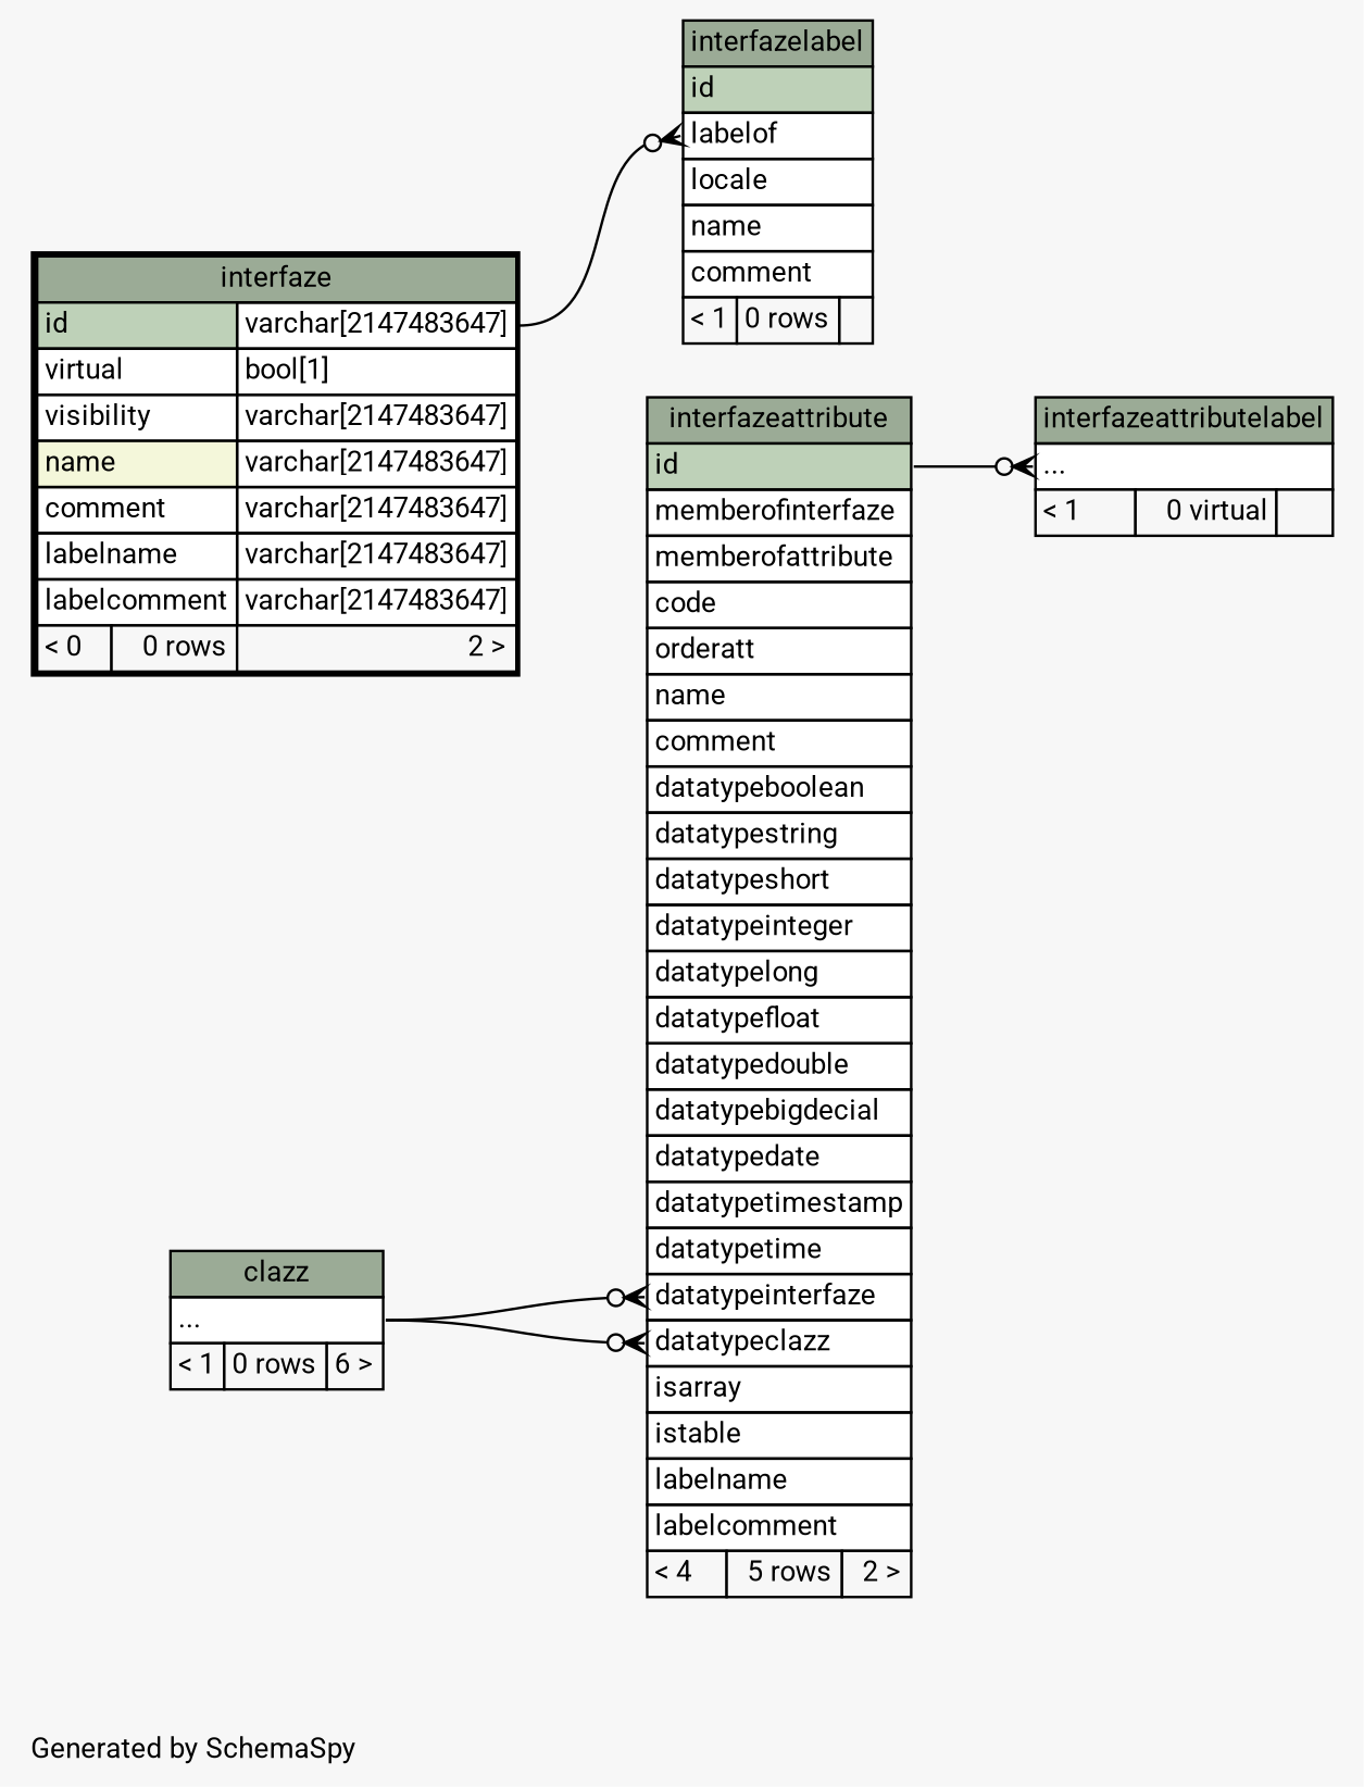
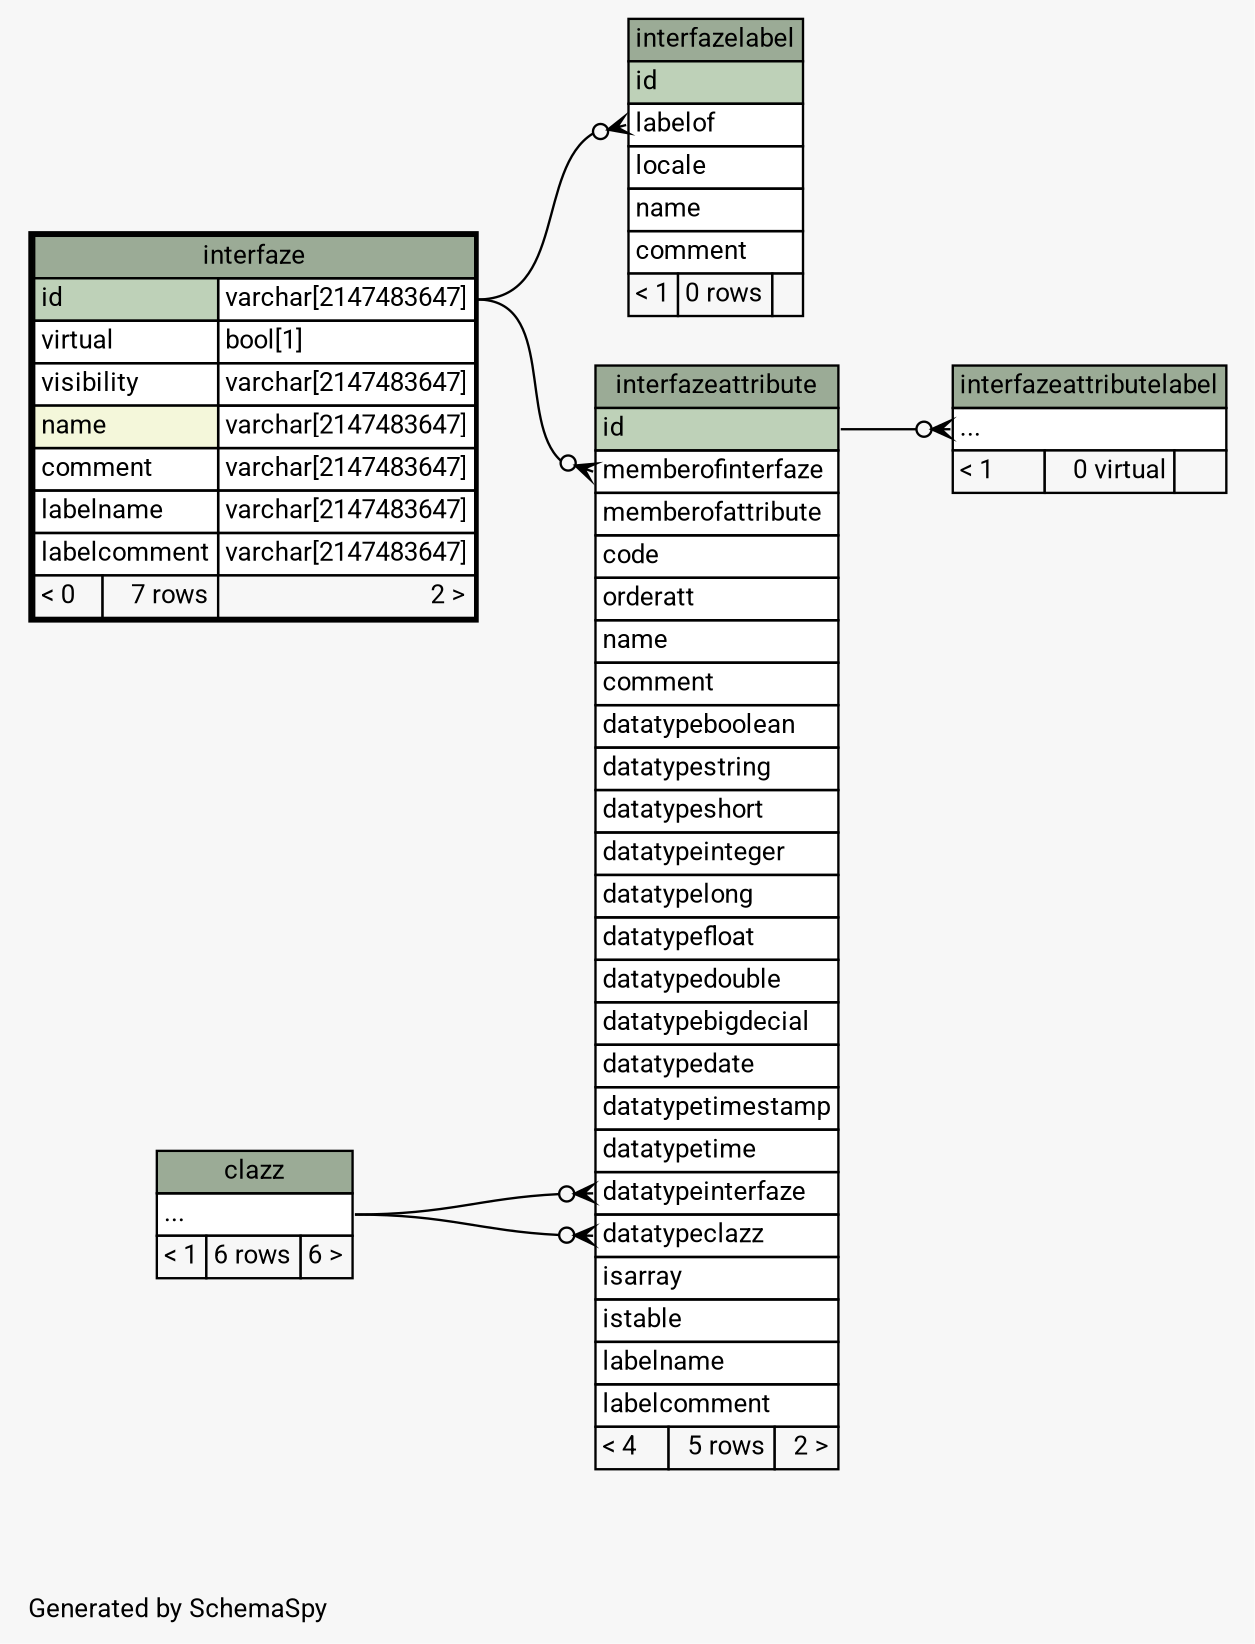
  digraph {
    bgcolor="#f7f7f7"
    fontname=Roboto
    fontsize=11
    label="\nGenerated by SchemaSpy"
    labeljust=l
    nodesep=0.18
    rankdir=RL
    ranksep=0.46
    node [fontname=Roboto fontsize=11 shape=plaintext]
    edge [arrowhead=none arrowsize=0.8 arrowtail=crowodot dir=back fontname=Roboto headport="elipses:e"]
    n1 [label=<     <TABLE BORDER="0" CELLBORDER="1" CELLSPACING="0" BGCOLOR="#ffffff">       <TR><TD COLSPAN="3" BGCOLOR="#9bab96" ALIGN="CENTER">interfazeattribute</TD></TR>       <TR><TD PORT="id" COLSPAN="3" BGCOLOR="#bed1b8" ALIGN="LEFT">id</TD></TR>       <TR><TD PORT="memberofinterfaze" COLSPAN="3" ALIGN="LEFT">memberofinterfaze</TD></TR>       <TR><TD PORT="memberofattribute" COLSPAN="3" ALIGN="LEFT">memberofattribute</TD></TR>       <TR><TD PORT="code" COLSPAN="3" ALIGN="LEFT">code</TD></TR>       <TR><TD PORT="orderatt" COLSPAN="3" ALIGN="LEFT">orderatt</TD></TR>       <TR><TD PORT="name" COLSPAN="3" ALIGN="LEFT">name</TD></TR>       <TR><TD PORT="comment" COLSPAN="3" ALIGN="LEFT">comment</TD></TR>       <TR><TD PORT="datatypeboolean" COLSPAN="3" ALIGN="LEFT">datatypeboolean</TD></TR>       <TR><TD PORT="datatypestring" COLSPAN="3" ALIGN="LEFT">datatypestring</TD></TR>       <TR><TD PORT="datatypeshort" COLSPAN="3" ALIGN="LEFT">datatypeshort</TD></TR>       <TR><TD PORT="datatypeinteger" COLSPAN="3" ALIGN="LEFT">datatypeinteger</TD></TR>       <TR><TD PORT="datatypelong" COLSPAN="3" ALIGN="LEFT">datatypelong</TD></TR>       <TR><TD PORT="datatypefloat" COLSPAN="3" ALIGN="LEFT">datatypefloat</TD></TR>       <TR><TD PORT="datatypedouble" COLSPAN="3" ALIGN="LEFT">datatypedouble</TD></TR>       <TR><TD PORT="datatypebigdecial" COLSPAN="3" ALIGN="LEFT">datatypebigdecial</TD></TR>       <TR><TD PORT="datatypedate" COLSPAN="3" ALIGN="LEFT">datatypedate</TD></TR>       <TR><TD PORT="datatypetimestamp" COLSPAN="3" ALIGN="LEFT">datatypetimestamp</TD></TR>       <TR><TD PORT="datatypetime" COLSPAN="3" ALIGN="LEFT">datatypetime</TD></TR>       <TR><TD PORT="datatypeinterfaze" COLSPAN="3" ALIGN="LEFT">datatypeinterfaze</TD></TR>       <TR><TD PORT="datatypeclazz" COLSPAN="3" ALIGN="LEFT">datatypeclazz</TD></TR>       <TR><TD PORT="isarray" COLSPAN="3" ALIGN="LEFT">isarray</TD></TR>       <TR><TD PORT="istable" COLSPAN="3" ALIGN="LEFT">istable</TD></TR>       <TR><TD PORT="labelname" COLSPAN="3" ALIGN="LEFT">labelname</TD></TR>       <TR><TD PORT="labelcomment" COLSPAN="3" ALIGN="LEFT">labelcomment</TD></TR>       <TR><TD ALIGN="LEFT" BGCOLOR="#f7f7f7">&lt; 4</TD><TD ALIGN="RIGHT" BGCOLOR="#f7f7f7">5 rows</TD><TD ALIGN="RIGHT" BGCOLOR="#f7f7f7">2 &gt;</TD></TR>     </TABLE>>]
-   n2 [label=<     <TABLE BORDER="0" CELLBORDER="1" CELLSPACING="0" BGCOLOR="#ffffff">       <TR><TD COLSPAN="3" BGCOLOR="#9bab96" ALIGN="CENTER">clazz</TD></TR>       <TR><TD PORT="elipses" COLSPAN="3" ALIGN="LEFT">...</TD></TR>       <TR><TD ALIGN="LEFT" BGCOLOR="#f7f7f7">&lt; 1</TD><TD ALIGN="RIGHT" BGCOLOR="#f7f7f7">0 rows</TD><TD ALIGN="RIGHT" BGCOLOR="#f7f7f7">6 &gt;</TD></TR>     </TABLE>>]
-   n3 [label=<     <TABLE BORDER="2" CELLBORDER="1" CELLSPACING="0" BGCOLOR="#ffffff">       <TR><TD COLSPAN="3" BGCOLOR="#9bab96" ALIGN="CENTER">interfaze</TD></TR>       <TR><TD PORT="id" COLSPAN="2" BGCOLOR="#bed1b8" ALIGN="LEFT">id</TD><TD PORT="id.type" ALIGN="LEFT">varchar[2147483647]</TD></TR>       <TR><TD PORT="virtual" COLSPAN="2" ALIGN="LEFT">virtual</TD><TD PORT="virtual.type" ALIGN="LEFT">bool[1]</TD></TR>       <TR><TD PORT="visibility" COLSPAN="2" ALIGN="LEFT">visibility</TD><TD PORT="visibility.type" ALIGN="LEFT">varchar[2147483647]</TD></TR>       <TR><TD PORT="name" COLSPAN="2" BGCOLOR="#f4f7da" ALIGN="LEFT">name</TD><TD PORT="name.type" ALIGN="LEFT">varchar[2147483647]</TD></TR>       <TR><TD PORT="comment" COLSPAN="2" ALIGN="LEFT">comment</TD><TD PORT="comment.type" ALIGN="LEFT">varchar[2147483647]</TD></TR>       <TR><TD PORT="labelname" COLSPAN="2" ALIGN="LEFT">labelname</TD><TD PORT="labelname.type" ALIGN="LEFT">varchar[2147483647]</TD></TR>       <TR><TD PORT="labelcomment" COLSPAN="2" ALIGN="LEFT">labelcomment</TD><TD PORT="labelcomment.type" ALIGN="LEFT">varchar[2147483647]</TD></TR>       <TR><TD ALIGN="LEFT" BGCOLOR="#f7f7f7">&lt; 0</TD><TD ALIGN="RIGHT" BGCOLOR="#f7f7f7">0 rows</TD><TD ALIGN="RIGHT" BGCOLOR="#f7f7f7">2 &gt;</TD></TR>     </TABLE>>]
+   n2 [label=<     <TABLE BORDER="0" CELLBORDER="1" CELLSPACING="0" BGCOLOR="#ffffff">       <TR><TD COLSPAN="3" BGCOLOR="#9bab96" ALIGN="CENTER">clazz</TD></TR>       <TR><TD PORT="elipses" COLSPAN="3" ALIGN="LEFT">...</TD></TR>       <TR><TD ALIGN="LEFT" BGCOLOR="#f7f7f7">&lt; 1</TD><TD ALIGN="RIGHT" BGCOLOR="#f7f7f7">6 rows</TD><TD ALIGN="RIGHT" BGCOLOR="#f7f7f7">6 &gt;</TD></TR>     </TABLE>>]
+   n3 [label=<     <TABLE BORDER="2" CELLBORDER="1" CELLSPACING="0" BGCOLOR="#ffffff">       <TR><TD COLSPAN="3" BGCOLOR="#9bab96" ALIGN="CENTER">interfaze</TD></TR>       <TR><TD PORT="id" COLSPAN="2" BGCOLOR="#bed1b8" ALIGN="LEFT">id</TD><TD PORT="id.type" ALIGN="LEFT">varchar[2147483647]</TD></TR>       <TR><TD PORT="virtual" COLSPAN="2" ALIGN="LEFT">virtual</TD><TD PORT="virtual.type" ALIGN="LEFT">bool[1]</TD></TR>       <TR><TD PORT="visibility" COLSPAN="2" ALIGN="LEFT">visibility</TD><TD PORT="visibility.type" ALIGN="LEFT">varchar[2147483647]</TD></TR>       <TR><TD PORT="name" COLSPAN="2" BGCOLOR="#f4f7da" ALIGN="LEFT">name</TD><TD PORT="name.type" ALIGN="LEFT">varchar[2147483647]</TD></TR>       <TR><TD PORT="comment" COLSPAN="2" ALIGN="LEFT">comment</TD><TD PORT="comment.type" ALIGN="LEFT">varchar[2147483647]</TD></TR>       <TR><TD PORT="labelname" COLSPAN="2" ALIGN="LEFT">labelname</TD><TD PORT="labelname.type" ALIGN="LEFT">varchar[2147483647]</TD></TR>       <TR><TD PORT="labelcomment" COLSPAN="2" ALIGN="LEFT">labelcomment</TD><TD PORT="labelcomment.type" ALIGN="LEFT">varchar[2147483647]</TD></TR>       <TR><TD ALIGN="LEFT" BGCOLOR="#f7f7f7">&lt; 0</TD><TD ALIGN="RIGHT" BGCOLOR="#f7f7f7">7 rows</TD><TD ALIGN="RIGHT" BGCOLOR="#f7f7f7">2 &gt;</TD></TR>     </TABLE>>]
    n4 [label=<     <TABLE BORDER="0" CELLBORDER="1" CELLSPACING="0" BGCOLOR="#ffffff">       <TR><TD COLSPAN="3" BGCOLOR="#9bab96" ALIGN="CENTER">interfazeattributelabel</TD></TR>       <TR><TD PORT="elipses" COLSPAN="3" ALIGN="LEFT">...</TD></TR>       <TR><TD ALIGN="LEFT" BGCOLOR="#f7f7f7">&lt; 1</TD><TD ALIGN="RIGHT" BGCOLOR="#f7f7f7">0 virtual</TD><TD ALIGN="RIGHT" BGCOLOR="#f7f7f7">  </TD></TR>     </TABLE>>]
    n5 [label=<     <TABLE BORDER="0" CELLBORDER="1" CELLSPACING="0" BGCOLOR="#ffffff">       <TR><TD COLSPAN="3" BGCOLOR="#9bab96" ALIGN="CENTER">interfazelabel</TD></TR>       <TR><TD PORT="id" COLSPAN="3" BGCOLOR="#bed1b8" ALIGN="LEFT">id</TD></TR>       <TR><TD PORT="labelof" COLSPAN="3" ALIGN="LEFT">labelof</TD></TR>       <TR><TD PORT="locale" COLSPAN="3" ALIGN="LEFT">locale</TD></TR>       <TR><TD PORT="name" COLSPAN="3" ALIGN="LEFT">name</TD></TR>       <TR><TD PORT="comment" COLSPAN="3" ALIGN="LEFT">comment</TD></TR>       <TR><TD ALIGN="LEFT" BGCOLOR="#f7f7f7">&lt; 1</TD><TD ALIGN="RIGHT" BGCOLOR="#f7f7f7">0 rows</TD><TD ALIGN="RIGHT" BGCOLOR="#f7f7f7">  </TD></TR>     </TABLE>>]
    n1 -> n2 [tailport="datatypeclazz:w"]
    n1 -> n2 [tailport="datatypeinterfaze:w"]
+   n1 -> n3 [headport="id.type:e" tailport="memberofinterfaze:w"]
    n4 -> n1 [headport="id:e" tailport="elipses:w"]
    n5 -> n3 [headport="id.type:e" tailport="labelof:w"]
  }
